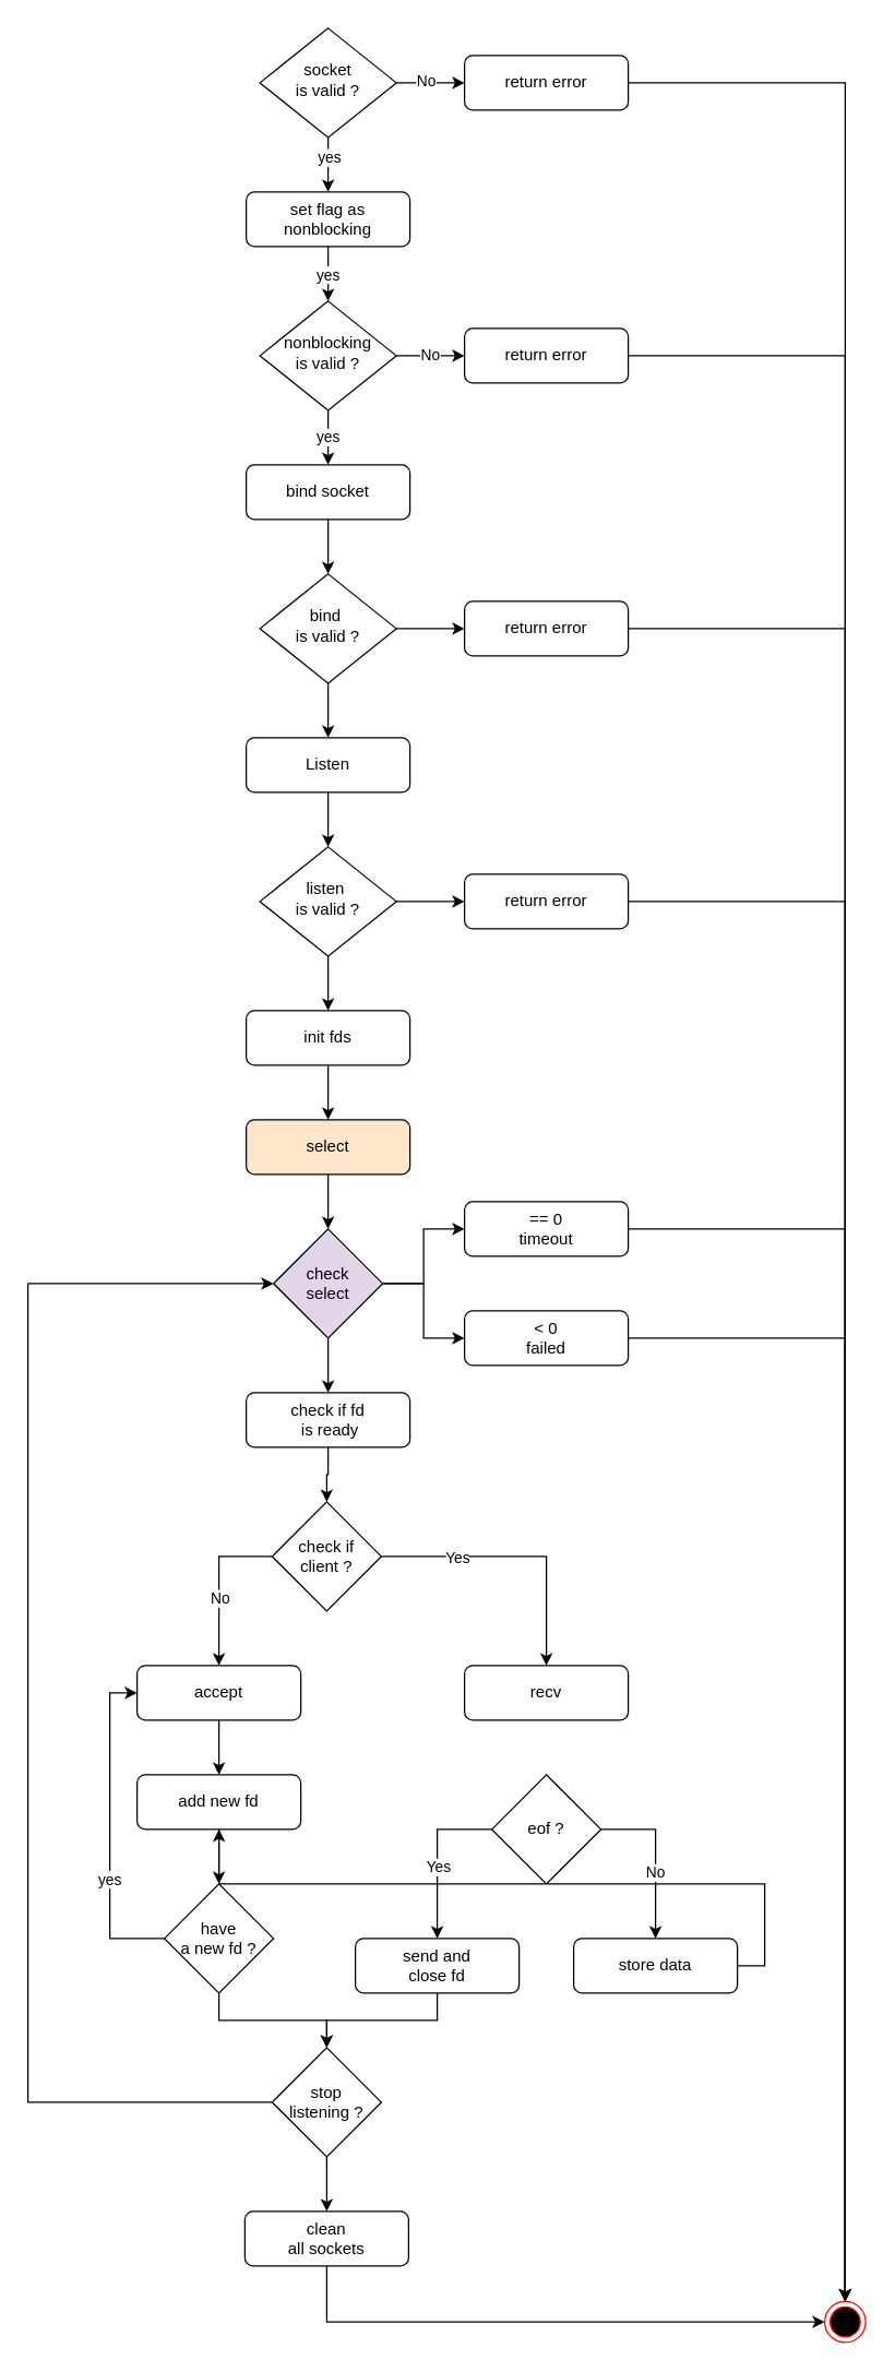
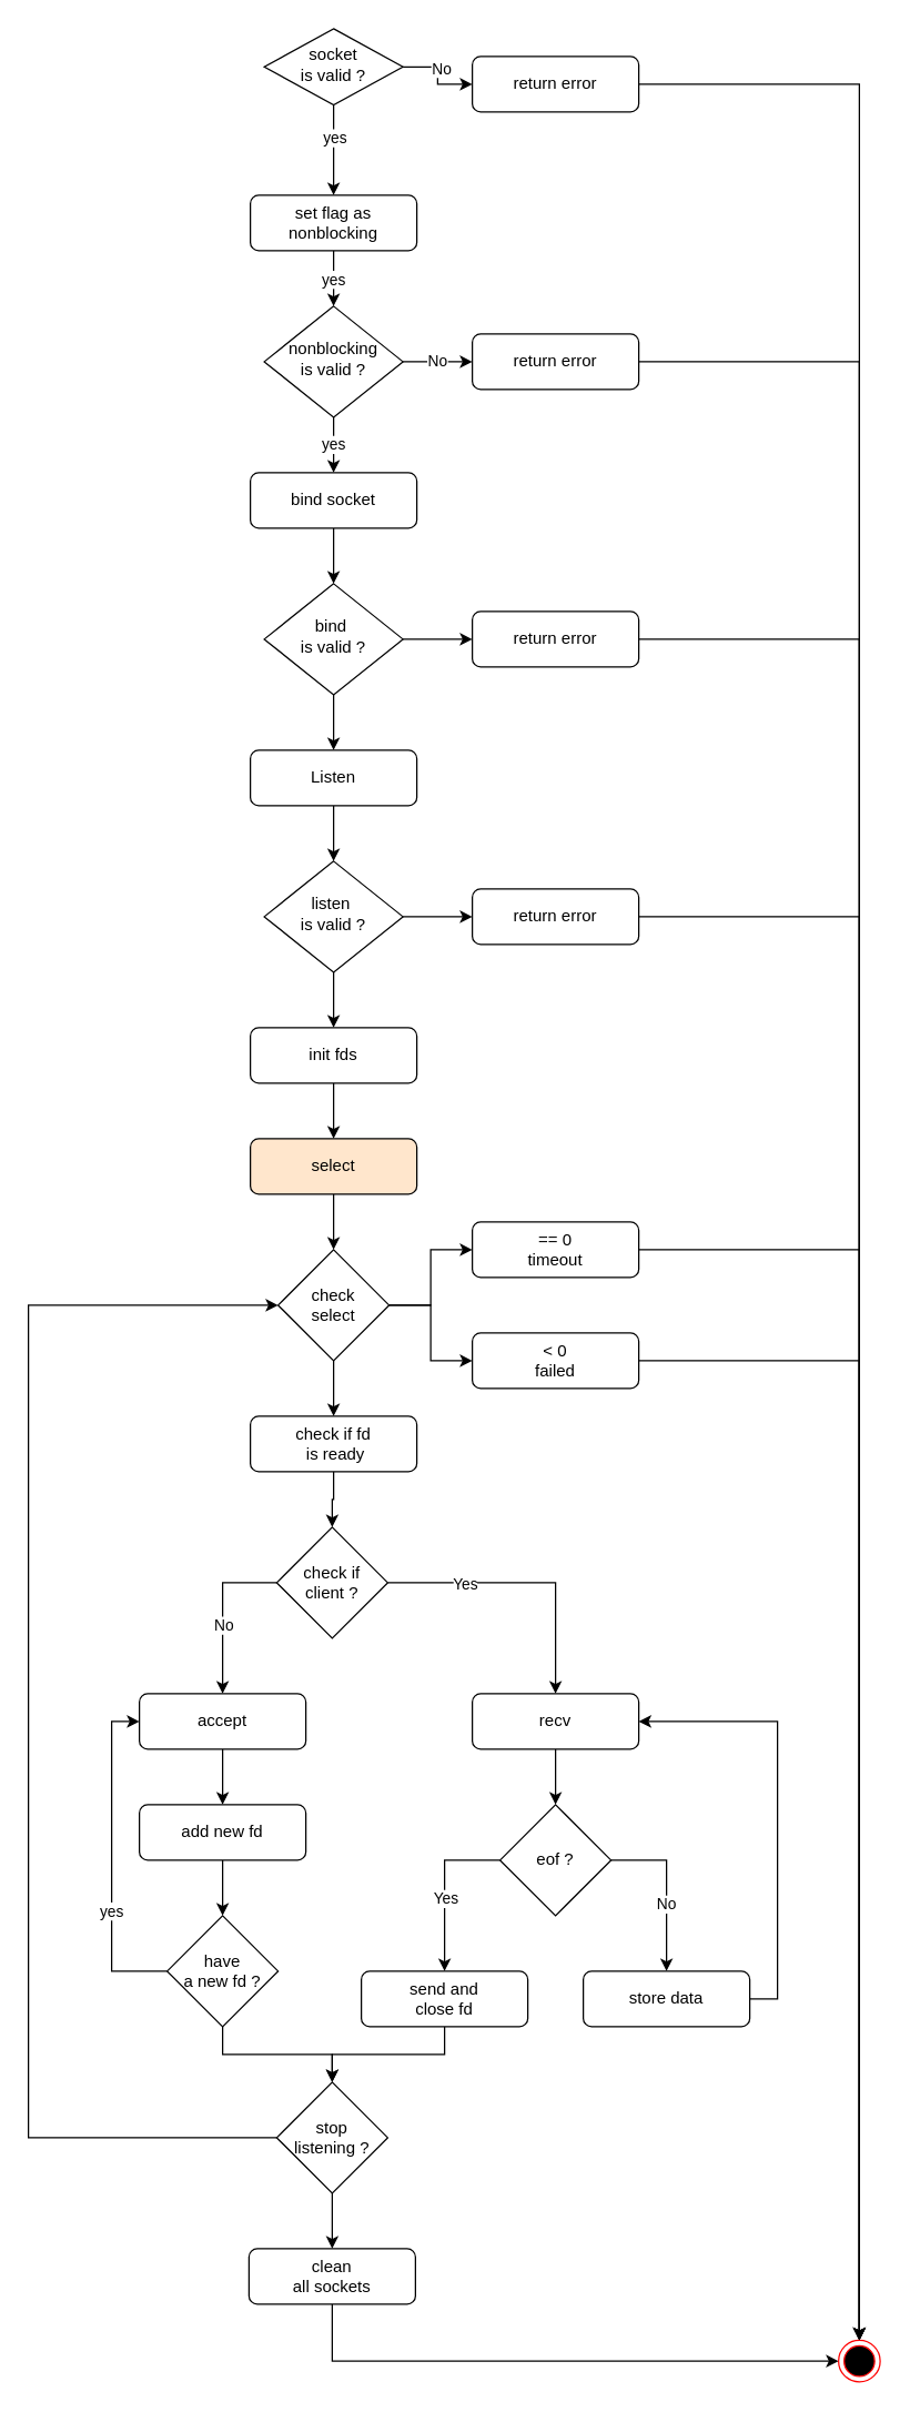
  <mxCell id="0" />
  <mxCell id="1" parent="0" />
  <mxCell id="2" style="edgeStyle=orthogonalEdgeStyle;rounded=0;orthogonalLoop=1;jettySize=auto;html=1;exitX=0.5;exitY=1;exitDx=0;exitDy=0;entryX=0.5;entryY=0;entryDx=0;entryDy=0;" edge="1" parent="1" source="6" target="16"><mxGeometry relative="1" as="geometry" /></mxCell>
  <mxCell id="3" value="yes" style="edgeLabel;html=1;align=center;verticalAlign=middle;resizable=0;points=[];" vertex="1" connectable="0" parent="2"><mxGeometry x="-0.28" relative="1" as="geometry"><mxPoint as="offset" /></mxGeometry></mxCell>
  <mxCell id="4" style="edgeStyle=orthogonalEdgeStyle;rounded=0;orthogonalLoop=1;jettySize=auto;html=1;entryX=0;entryY=0.5;entryDx=0;entryDy=0;" edge="1" parent="1" source="6" target="8"><mxGeometry relative="1" as="geometry" /></mxCell>
  <mxCell id="5" value="No" style="edgeLabel;html=1;align=center;verticalAlign=middle;resizable=0;points=[];" vertex="1" connectable="0" parent="4"><mxGeometry x="-0.156" y="2" relative="1" as="geometry"><mxPoint as="offset" /></mxGeometry></mxCell>
- <mxCell id="6" value="socket&lt;br&gt;is valid ?" style="rhombus;whiteSpace=wrap;html=1;shadow=0;fontFamily=Helvetica;fontSize=12;align=center;strokeWidth=1;spacing=6;spacingTop=-4;" parent="1" vertex="1"><mxGeometry x="190" y="20" width="100" height="80" as="geometry" /></mxCell>
+ <mxCell id="6" value="socket&lt;br&gt;is valid ?" style="rhombus;whiteSpace=wrap;html=1;shadow=0;fontFamily=Helvetica;fontSize=12;align=center;strokeWidth=1;spacing=6;spacingTop=-4;" parent="1" vertex="1"><mxGeometry x="190" y="20" width="100" height="55" as="geometry" /></mxCell>
  <mxCell id="7" style="edgeStyle=orthogonalEdgeStyle;rounded=0;orthogonalLoop=1;jettySize=auto;html=1;entryX=0.5;entryY=0;entryDx=0;entryDy=0;" edge="1" parent="1" source="8" target="56"><mxGeometry relative="1" as="geometry" /></mxCell>
  <mxCell id="8" value="return error" style="rounded=1;whiteSpace=wrap;html=1;fontSize=12;glass=0;strokeWidth=1;shadow=0;" parent="1" vertex="1"><mxGeometry x="340" y="40" width="120" height="40" as="geometry" /></mxCell>
  <mxCell id="9" value="yes" style="edgeStyle=orthogonalEdgeStyle;rounded=0;orthogonalLoop=1;jettySize=auto;html=1;entryX=0.5;entryY=0;entryDx=0;entryDy=0;" edge="1" parent="1" source="11" target="13"><mxGeometry relative="1" as="geometry" /></mxCell>
  <mxCell id="10" value="No" style="edgeStyle=orthogonalEdgeStyle;rounded=0;orthogonalLoop=1;jettySize=auto;html=1;exitX=1;exitY=0.5;exitDx=0;exitDy=0;entryX=0;entryY=0.5;entryDx=0;entryDy=0;" edge="1" parent="1" source="11" target="18"><mxGeometry relative="1" as="geometry" /></mxCell>
  <mxCell id="11" value="nonblocking&lt;br&gt;is valid ?" style="rhombus;whiteSpace=wrap;html=1;shadow=0;fontFamily=Helvetica;fontSize=12;align=center;strokeWidth=1;spacing=6;spacingTop=-4;" parent="1" vertex="1"><mxGeometry x="190" y="220" width="100" height="80" as="geometry" /></mxCell>
  <mxCell id="12" style="edgeStyle=orthogonalEdgeStyle;rounded=0;orthogonalLoop=1;jettySize=auto;html=1;entryX=0.5;entryY=0;entryDx=0;entryDy=0;" edge="1" parent="1" source="13" target="59"><mxGeometry relative="1" as="geometry" /></mxCell>
  <mxCell id="13" value="bind socket" style="rounded=1;whiteSpace=wrap;html=1;fontSize=12;glass=0;strokeWidth=1;shadow=0;" parent="1" vertex="1"><mxGeometry x="180" y="340" width="120" height="40" as="geometry" /></mxCell>
  <mxCell id="14" style="edgeStyle=orthogonalEdgeStyle;rounded=0;orthogonalLoop=1;jettySize=auto;html=1;exitX=0.5;exitY=1;exitDx=0;exitDy=0;entryX=0.5;entryY=0;entryDx=0;entryDy=0;" edge="1" parent="1" source="16" target="11"><mxGeometry relative="1" as="geometry" /></mxCell>
  <mxCell id="15" value="yes" style="edgeLabel;html=1;align=center;verticalAlign=middle;resizable=0;points=[];" vertex="1" connectable="0" parent="14"><mxGeometry y="-1" relative="1" as="geometry"><mxPoint as="offset" /></mxGeometry></mxCell>
  <mxCell id="16" value="set flag as nonblocking" style="rounded=1;whiteSpace=wrap;html=1;fontSize=12;glass=0;strokeWidth=1;shadow=0;" vertex="1" parent="1"><mxGeometry x="180" y="140" width="120" height="40" as="geometry" /></mxCell>
  <mxCell id="17" style="edgeStyle=orthogonalEdgeStyle;rounded=0;orthogonalLoop=1;jettySize=auto;html=1;exitX=1;exitY=0.5;exitDx=0;exitDy=0;entryX=0.5;entryY=0;entryDx=0;entryDy=0;" edge="1" parent="1" source="18" target="56"><mxGeometry relative="1" as="geometry" /></mxCell>
  <mxCell id="18" value="return error" style="rounded=1;whiteSpace=wrap;html=1;fontSize=12;glass=0;strokeWidth=1;shadow=0;" vertex="1" parent="1"><mxGeometry x="340" y="240" width="120" height="40" as="geometry" /></mxCell>
  <mxCell id="19" style="edgeStyle=orthogonalEdgeStyle;rounded=0;orthogonalLoop=1;jettySize=auto;html=1;entryX=0.5;entryY=0;entryDx=0;entryDy=0;" edge="1" parent="1" source="20" target="64"><mxGeometry relative="1" as="geometry" /></mxCell>
  <mxCell id="20" value="Listen" style="rounded=1;whiteSpace=wrap;html=1;fontSize=12;glass=0;strokeWidth=1;shadow=0;" vertex="1" parent="1"><mxGeometry x="180" y="540" width="120" height="40" as="geometry" /></mxCell>
  <mxCell id="21" style="edgeStyle=orthogonalEdgeStyle;rounded=0;orthogonalLoop=1;jettySize=auto;html=1;entryX=0.5;entryY=0;entryDx=0;entryDy=0;" edge="1" parent="1" source="22" target="24"><mxGeometry relative="1" as="geometry" /></mxCell>
  <mxCell id="22" value="init fds" style="rounded=1;whiteSpace=wrap;html=1;fontSize=12;glass=0;strokeWidth=1;shadow=0;" vertex="1" parent="1"><mxGeometry x="180" y="740" width="120" height="40" as="geometry" /></mxCell>
  <mxCell id="23" style="edgeStyle=orthogonalEdgeStyle;rounded=0;orthogonalLoop=1;jettySize=auto;html=1;entryX=0.5;entryY=0;entryDx=0;entryDy=0;" edge="1" parent="1" source="24" target="28"><mxGeometry relative="1" as="geometry" /></mxCell>
  <mxCell id="24" value="select" style="rounded=1;whiteSpace=wrap;html=1;fontSize=12;glass=0;strokeWidth=1;shadow=0;fillColor=#ffe6cc;" vertex="1" parent="1"><mxGeometry x="180" y="820" width="120" height="40" as="geometry" /></mxCell>
  <mxCell id="25" style="edgeStyle=orthogonalEdgeStyle;rounded=0;orthogonalLoop=1;jettySize=auto;html=1;entryX=0;entryY=0.5;entryDx=0;entryDy=0;" edge="1" parent="1" source="28" target="30"><mxGeometry relative="1" as="geometry" /></mxCell>
  <mxCell id="26" style="edgeStyle=orthogonalEdgeStyle;rounded=0;orthogonalLoop=1;jettySize=auto;html=1;exitX=1;exitY=0.5;exitDx=0;exitDy=0;entryX=0;entryY=0.5;entryDx=0;entryDy=0;" edge="1" parent="1" source="28" target="32"><mxGeometry relative="1" as="geometry" /></mxCell>
  <mxCell id="27" style="edgeStyle=orthogonalEdgeStyle;rounded=0;orthogonalLoop=1;jettySize=auto;html=1;entryX=0.5;entryY=0;entryDx=0;entryDy=0;" edge="1" parent="1" source="28" target="36"><mxGeometry relative="1" as="geometry" /></mxCell>
- <mxCell id="28" value="check&lt;br&gt;select" style="rhombus;whiteSpace=wrap;html=1;fillColor=#e1d5e7;" vertex="1" parent="1"><mxGeometry x="200" y="900" width="80" height="80" as="geometry" /></mxCell>
+ <mxCell id="28" value="check&lt;br&gt;select" style="rhombus;whiteSpace=wrap;html=1;" vertex="1" parent="1"><mxGeometry x="200" y="900" width="80" height="80" as="geometry" /></mxCell>
  <mxCell id="29" style="edgeStyle=orthogonalEdgeStyle;rounded=0;orthogonalLoop=1;jettySize=auto;html=1;entryX=0.5;entryY=0;entryDx=0;entryDy=0;" edge="1" parent="1" source="30" target="56"><mxGeometry relative="1" as="geometry" /></mxCell>
  <mxCell id="30" value="&amp;lt; 0&lt;br&gt;failed" style="rounded=1;whiteSpace=wrap;html=1;fontSize=12;glass=0;strokeWidth=1;shadow=0;" vertex="1" parent="1"><mxGeometry x="340" y="960" width="120" height="40" as="geometry" /></mxCell>
  <mxCell id="31" style="edgeStyle=orthogonalEdgeStyle;rounded=0;orthogonalLoop=1;jettySize=auto;html=1;entryX=0.5;entryY=0;entryDx=0;entryDy=0;" edge="1" parent="1" source="32" target="56"><mxGeometry relative="1" as="geometry" /></mxCell>
  <mxCell id="32" value="== 0&lt;br&gt;timeout" style="rounded=1;whiteSpace=wrap;html=1;fontSize=12;glass=0;strokeWidth=1;shadow=0;" vertex="1" parent="1"><mxGeometry x="340" y="880" width="120" height="40" as="geometry" /></mxCell>
  <mxCell id="33" style="edgeStyle=orthogonalEdgeStyle;rounded=0;orthogonalLoop=1;jettySize=auto;html=1;entryX=0;entryY=0.5;entryDx=0;entryDy=0;exitX=0.5;exitY=1;exitDx=0;exitDy=0;" edge="1" parent="1" source="34" target="56"><mxGeometry relative="1" as="geometry" /></mxCell>
  <mxCell id="34" value="clean&lt;br&gt;all sockets" style="rounded=1;whiteSpace=wrap;html=1;fontSize=12;glass=0;strokeWidth=1;shadow=0;" vertex="1" parent="1"><mxGeometry x="179" y="1620" width="120" height="40" as="geometry" /></mxCell>
  <mxCell id="35" style="edgeStyle=orthogonalEdgeStyle;rounded=0;orthogonalLoop=1;jettySize=auto;html=1;entryX=0.5;entryY=0;entryDx=0;entryDy=0;" edge="1" parent="1" source="36" target="41"><mxGeometry relative="1" as="geometry" /></mxCell>
  <mxCell id="36" value="check if fd&lt;br&gt;&amp;nbsp;is ready" style="rounded=1;whiteSpace=wrap;html=1;fontSize=12;glass=0;strokeWidth=1;shadow=0;" vertex="1" parent="1"><mxGeometry x="180" y="1020" width="120" height="40" as="geometry" /></mxCell>
  <mxCell id="37" style="edgeStyle=orthogonalEdgeStyle;rounded=0;orthogonalLoop=1;jettySize=auto;html=1;exitX=0;exitY=0.5;exitDx=0;exitDy=0;entryX=0.5;entryY=0;entryDx=0;entryDy=0;" edge="1" parent="1" source="41" target="43"><mxGeometry relative="1" as="geometry" /></mxCell>
  <mxCell id="38" value="No" style="edgeLabel;html=1;align=center;verticalAlign=middle;resizable=0;points=[];" vertex="1" connectable="0" parent="37"><mxGeometry x="0.16" relative="1" as="geometry"><mxPoint as="offset" /></mxGeometry></mxCell>
  <mxCell id="39" style="edgeStyle=orthogonalEdgeStyle;rounded=0;orthogonalLoop=1;jettySize=auto;html=1;exitX=1;exitY=0.5;exitDx=0;exitDy=0;entryX=0.5;entryY=0;entryDx=0;entryDy=0;" edge="1" parent="1" source="41" target="51"><mxGeometry relative="1" as="geometry" /></mxCell>
  <mxCell id="40" value="Yes" style="edgeLabel;html=1;align=center;verticalAlign=middle;resizable=0;points=[];" vertex="1" connectable="0" parent="39"><mxGeometry x="-0.453" relative="1" as="geometry"><mxPoint as="offset" /></mxGeometry></mxCell>
  <mxCell id="41" value="check if&lt;br&gt;client ?" style="rhombus;whiteSpace=wrap;html=1;" vertex="1" parent="1"><mxGeometry x="199" y="1100" width="80" height="80" as="geometry" /></mxCell>
  <mxCell id="42" style="edgeStyle=orthogonalEdgeStyle;rounded=0;orthogonalLoop=1;jettySize=auto;html=1;entryX=0.5;entryY=0;entryDx=0;entryDy=0;" edge="1" parent="1" source="43" target="45"><mxGeometry relative="1" as="geometry" /></mxCell>
  <mxCell id="43" value="accept" style="rounded=1;whiteSpace=wrap;html=1;fontSize=12;glass=0;strokeWidth=1;shadow=0;" vertex="1" parent="1"><mxGeometry x="100" y="1220" width="120" height="40" as="geometry" /></mxCell>
  <mxCell id="44" style="edgeStyle=orthogonalEdgeStyle;rounded=0;orthogonalLoop=1;jettySize=auto;html=1;entryX=0.5;entryY=0;entryDx=0;entryDy=0;" edge="1" parent="1" source="45" target="49"><mxGeometry relative="1" as="geometry" /></mxCell>
  <mxCell id="45" value="add new fd" style="rounded=1;whiteSpace=wrap;html=1;fontSize=12;glass=0;strokeWidth=1;shadow=0;" vertex="1" parent="1"><mxGeometry x="100" y="1300" width="120" height="40" as="geometry" /></mxCell>
  <mxCell id="46" style="edgeStyle=orthogonalEdgeStyle;rounded=0;orthogonalLoop=1;jettySize=auto;html=1;exitX=0;exitY=0.5;exitDx=0;exitDy=0;entryX=0;entryY=0.5;entryDx=0;entryDy=0;" edge="1" parent="1" source="49" target="43"><mxGeometry relative="1" as="geometry" /></mxCell>
  <mxCell id="47" value="yes" style="edgeLabel;html=1;align=center;verticalAlign=middle;resizable=0;points=[];" vertex="1" connectable="0" parent="46"><mxGeometry x="-0.3" y="1" relative="1" as="geometry"><mxPoint as="offset" /></mxGeometry></mxCell>
  <mxCell id="48" style="edgeStyle=orthogonalEdgeStyle;rounded=0;orthogonalLoop=1;jettySize=auto;html=1;entryX=0.5;entryY=0;entryDx=0;entryDy=0;" edge="1" parent="1" source="49" target="69"><mxGeometry relative="1" as="geometry" /></mxCell>
  <mxCell id="49" value="have &lt;br&gt;a new fd ?" style="rhombus;whiteSpace=wrap;html=1;" vertex="1" parent="1"><mxGeometry x="120" y="1380" width="80" height="80" as="geometry" /></mxCell>
+ <mxCell id="50" style="edgeStyle=orthogonalEdgeStyle;rounded=0;orthogonalLoop=1;jettySize=auto;html=1;entryX=0.5;entryY=0;entryDx=0;entryDy=0;" edge="1" parent="1" source="51" target="74"><mxGeometry relative="1" as="geometry" /></mxCell>
  <mxCell id="51" value="recv" style="rounded=1;whiteSpace=wrap;html=1;fontSize=12;glass=0;strokeWidth=1;shadow=0;" vertex="1" parent="1"><mxGeometry x="340" y="1220" width="120" height="40" as="geometry" /></mxCell>
- <mxCell id="52" style="edgeStyle=orthogonalEdgeStyle;rounded=0;orthogonalLoop=1;jettySize=auto;html=1;exitX=1;exitY=0.5;exitDx=0;exitDy=0;" edge="1" parent="1" source="53" target="45"><mxGeometry relative="1" as="geometry" /></mxCell>
+ <mxCell id="52" style="edgeStyle=orthogonalEdgeStyle;rounded=0;orthogonalLoop=1;jettySize=auto;html=1;entryX=1;entryY=0.5;entryDx=0;entryDy=0;exitX=1;exitY=0.5;exitDx=0;exitDy=0;" edge="1" parent="1" source="53" target="51"><mxGeometry relative="1" as="geometry" /></mxCell>
  <mxCell id="53" value="store data" style="rounded=1;whiteSpace=wrap;html=1;fontSize=12;glass=0;strokeWidth=1;shadow=0;" vertex="1" parent="1"><mxGeometry x="420" y="1420" width="120" height="40" as="geometry" /></mxCell>
  <mxCell id="54" style="edgeStyle=orthogonalEdgeStyle;rounded=0;orthogonalLoop=1;jettySize=auto;html=1;entryX=0.5;entryY=0;entryDx=0;entryDy=0;" edge="1" parent="1" source="55" target="69"><mxGeometry relative="1" as="geometry" /></mxCell>
  <mxCell id="55" value="send and&lt;br&gt;close fd" style="rounded=1;whiteSpace=wrap;html=1;fontSize=12;glass=0;strokeWidth=1;shadow=0;" vertex="1" parent="1"><mxGeometry x="260" y="1420" width="120" height="40" as="geometry" /></mxCell>
  <mxCell id="56" value="" style="ellipse;html=1;shape=endState;fillColor=#000000;strokeColor=#ff0000;" vertex="1" parent="1"><mxGeometry x="604" y="1686" width="30" height="30" as="geometry" /></mxCell>
  <mxCell id="57" style="edgeStyle=orthogonalEdgeStyle;rounded=0;orthogonalLoop=1;jettySize=auto;html=1;entryX=0;entryY=0.5;entryDx=0;entryDy=0;" edge="1" parent="1" source="59" target="61"><mxGeometry relative="1" as="geometry" /></mxCell>
  <mxCell id="58" style="edgeStyle=orthogonalEdgeStyle;rounded=0;orthogonalLoop=1;jettySize=auto;html=1;entryX=0.5;entryY=0;entryDx=0;entryDy=0;" edge="1" parent="1" source="59" target="20"><mxGeometry relative="1" as="geometry" /></mxCell>
  <mxCell id="59" value="bind&amp;nbsp;&lt;br&gt;is valid ?" style="rhombus;whiteSpace=wrap;html=1;shadow=0;fontFamily=Helvetica;fontSize=12;align=center;strokeWidth=1;spacing=6;spacingTop=-4;" vertex="1" parent="1"><mxGeometry x="190" y="420" width="100" height="80" as="geometry" /></mxCell>
  <mxCell id="60" style="edgeStyle=orthogonalEdgeStyle;rounded=0;orthogonalLoop=1;jettySize=auto;html=1;entryX=0.5;entryY=0;entryDx=0;entryDy=0;" edge="1" parent="1" source="61" target="56"><mxGeometry relative="1" as="geometry" /></mxCell>
  <mxCell id="61" value="return error" style="rounded=1;whiteSpace=wrap;html=1;fontSize=12;glass=0;strokeWidth=1;shadow=0;" vertex="1" parent="1"><mxGeometry x="340" y="440" width="120" height="40" as="geometry" /></mxCell>
  <mxCell id="62" style="edgeStyle=orthogonalEdgeStyle;rounded=0;orthogonalLoop=1;jettySize=auto;html=1;entryX=0;entryY=0.5;entryDx=0;entryDy=0;" edge="1" parent="1" source="64" target="66"><mxGeometry relative="1" as="geometry" /></mxCell>
  <mxCell id="63" style="edgeStyle=orthogonalEdgeStyle;rounded=0;orthogonalLoop=1;jettySize=auto;html=1;entryX=0.5;entryY=0;entryDx=0;entryDy=0;" edge="1" parent="1" source="64" target="22"><mxGeometry relative="1" as="geometry" /></mxCell>
  <mxCell id="64" value="listen&amp;nbsp;&lt;br&gt;is valid ?" style="rhombus;whiteSpace=wrap;html=1;shadow=0;fontFamily=Helvetica;fontSize=12;align=center;strokeWidth=1;spacing=6;spacingTop=-4;" vertex="1" parent="1"><mxGeometry x="190" y="620" width="100" height="80" as="geometry" /></mxCell>
  <mxCell id="65" style="edgeStyle=orthogonalEdgeStyle;rounded=0;orthogonalLoop=1;jettySize=auto;html=1;entryX=0.5;entryY=0;entryDx=0;entryDy=0;" edge="1" parent="1" source="66" target="56"><mxGeometry relative="1" as="geometry" /></mxCell>
  <mxCell id="66" value="return error" style="rounded=1;whiteSpace=wrap;html=1;fontSize=12;glass=0;strokeWidth=1;shadow=0;" vertex="1" parent="1"><mxGeometry x="340" y="640" width="120" height="40" as="geometry" /></mxCell>
  <mxCell id="67" style="edgeStyle=orthogonalEdgeStyle;rounded=0;orthogonalLoop=1;jettySize=auto;html=1;entryX=0.5;entryY=0;entryDx=0;entryDy=0;" edge="1" parent="1" source="69" target="34"><mxGeometry relative="1" as="geometry" /></mxCell>
  <mxCell id="68" style="edgeStyle=orthogonalEdgeStyle;rounded=0;orthogonalLoop=1;jettySize=auto;html=1;exitX=0;exitY=0.5;exitDx=0;exitDy=0;entryX=0;entryY=0.5;entryDx=0;entryDy=0;" edge="1" parent="1" source="69" target="28"><mxGeometry relative="1" as="geometry"><Array as="points"><mxPoint x="20" y="1540" /><mxPoint x="20" y="940" /></Array></mxGeometry></mxCell>
  <mxCell id="69" value="stop&lt;br&gt;listening ?" style="rhombus;whiteSpace=wrap;html=1;" vertex="1" parent="1"><mxGeometry x="199" y="1500" width="80" height="80" as="geometry" /></mxCell>
  <mxCell id="70" style="edgeStyle=orthogonalEdgeStyle;rounded=0;orthogonalLoop=1;jettySize=auto;html=1;entryX=0.5;entryY=0;entryDx=0;entryDy=0;" edge="1" parent="1" source="74" target="55"><mxGeometry relative="1" as="geometry"><Array as="points"><mxPoint x="320" y="1340" /></Array></mxGeometry></mxCell>
  <mxCell id="71" value="Yes" style="edgeLabel;html=1;align=center;verticalAlign=middle;resizable=0;points=[];" vertex="1" connectable="0" parent="70"><mxGeometry x="0.117" relative="1" as="geometry"><mxPoint as="offset" /></mxGeometry></mxCell>
  <mxCell id="72" style="edgeStyle=orthogonalEdgeStyle;rounded=0;orthogonalLoop=1;jettySize=auto;html=1;entryX=0.5;entryY=0;entryDx=0;entryDy=0;exitX=1;exitY=0.5;exitDx=0;exitDy=0;" edge="1" parent="1" source="74" target="53"><mxGeometry relative="1" as="geometry" /></mxCell>
  <mxCell id="73" value="No" style="edgeLabel;html=1;align=center;verticalAlign=middle;resizable=0;points=[];" vertex="1" connectable="0" parent="72"><mxGeometry x="0.183" y="-1" relative="1" as="geometry"><mxPoint as="offset" /></mxGeometry></mxCell>
  <mxCell id="74" value="eof ?" style="rhombus;whiteSpace=wrap;html=1;" vertex="1" parent="1"><mxGeometry x="360" y="1300" width="80" height="80" as="geometry" /></mxCell>
